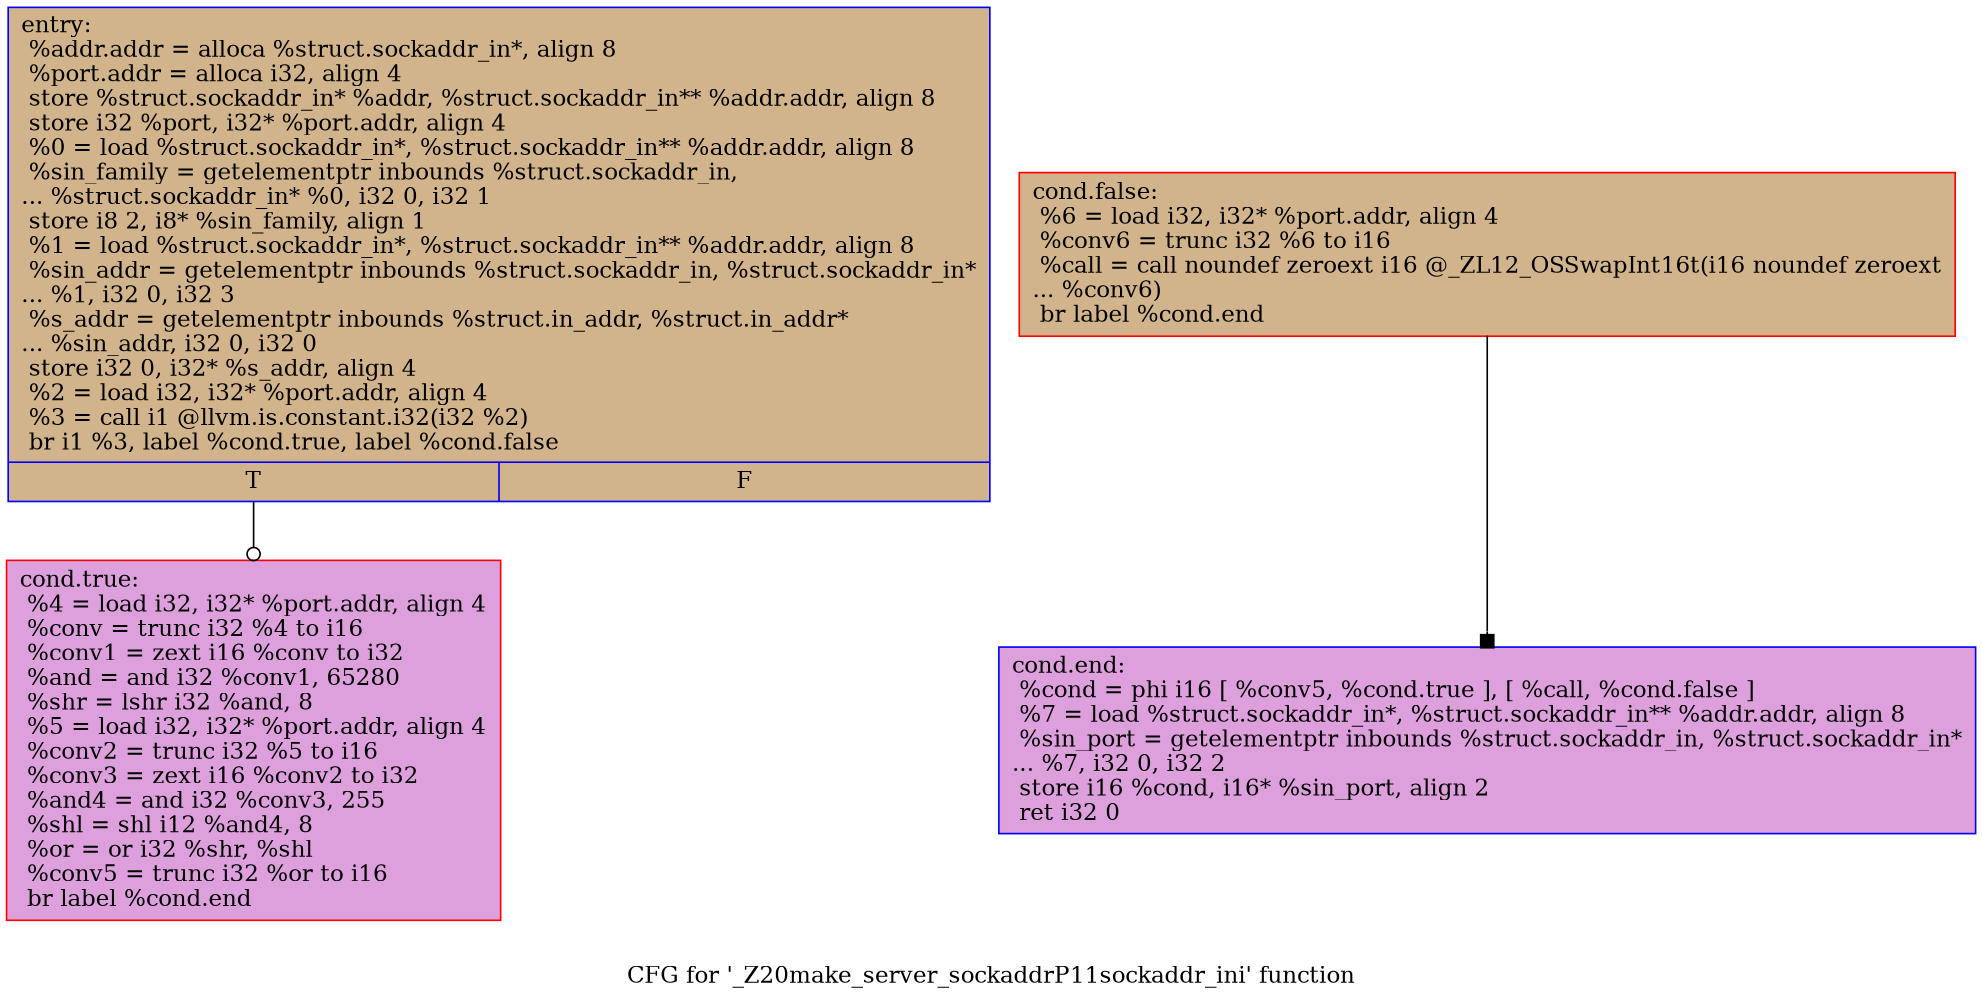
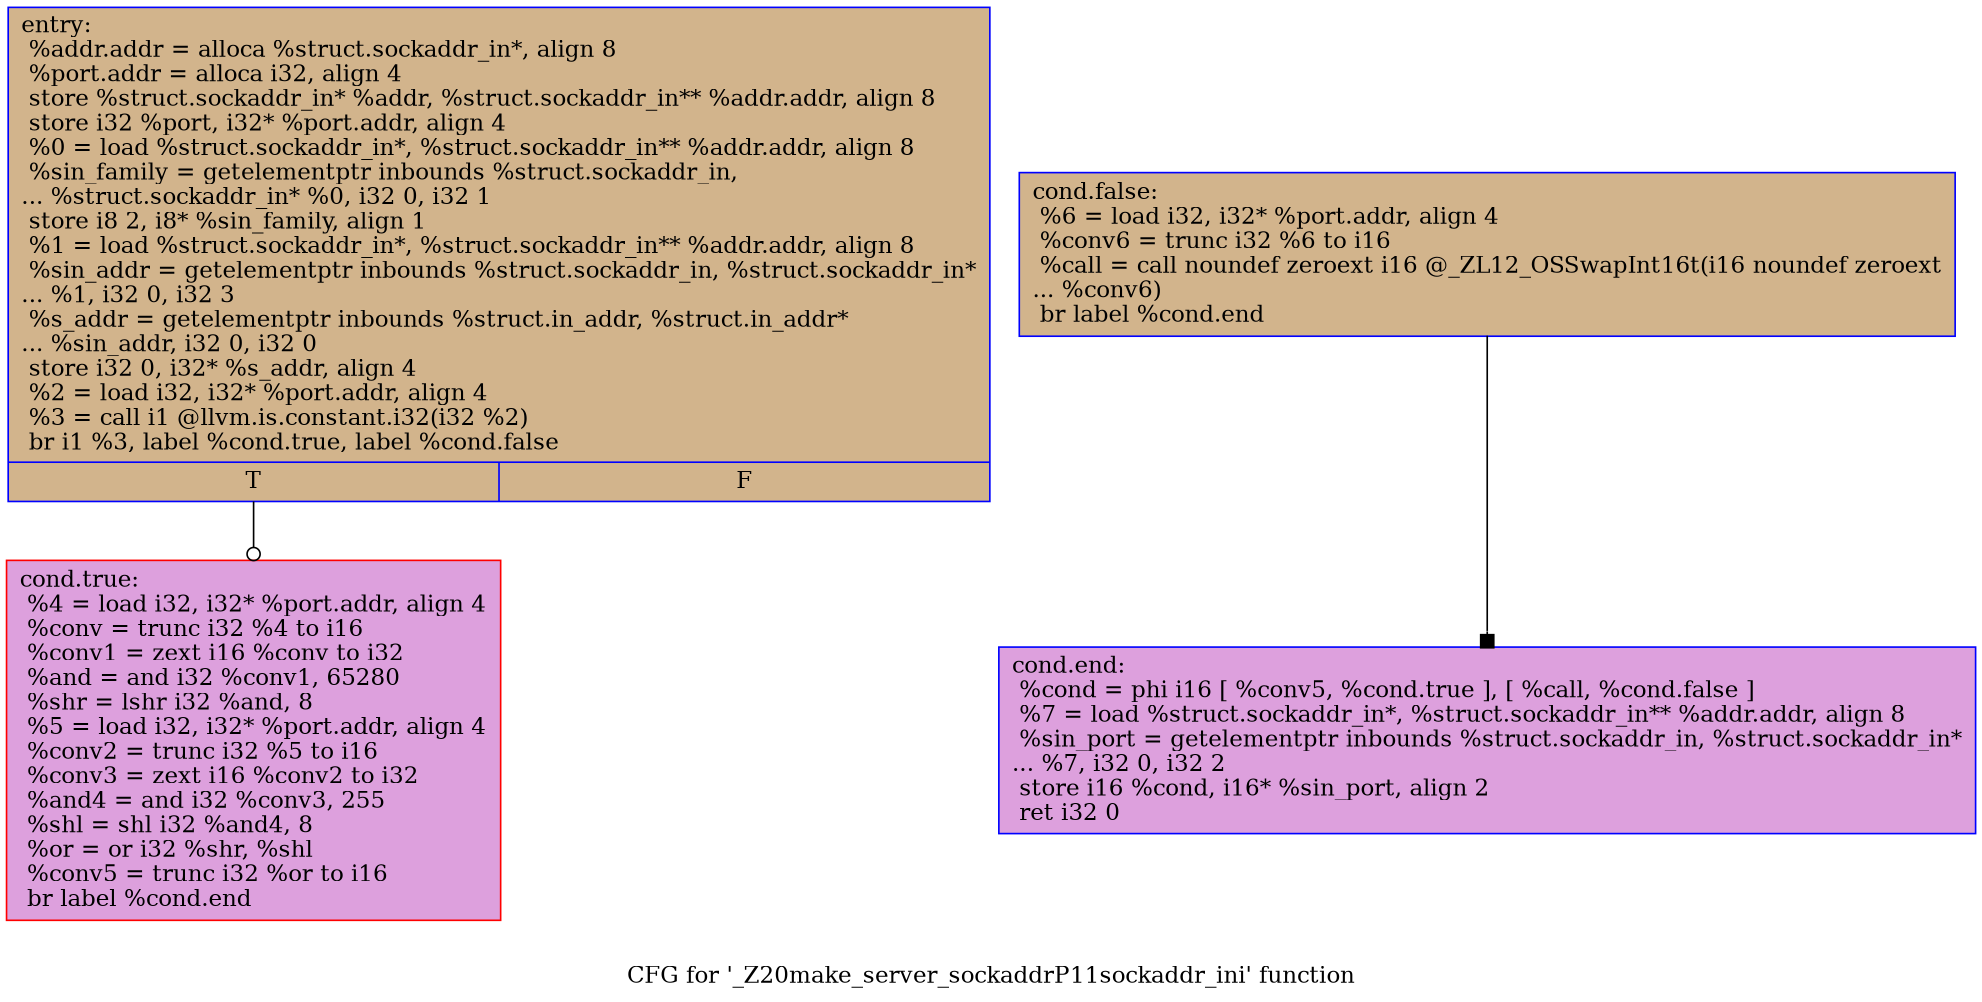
  digraph {
    label="CFG for '_Z20make_server_sockaddrP11sockaddr_ini' function"
    node [color=blue fillcolor=tan shape=record style=filled]
    n1 [label="{entry:\l  %addr.addr = alloca %struct.sockaddr_in*, align 8\l  %port.addr = alloca i32, align 4\l  store %struct.sockaddr_in* %addr, %struct.sockaddr_in** %addr.addr, align 8\l  store i32 %port, i32* %port.addr, align 4\l  %0 = load %struct.sockaddr_in*, %struct.sockaddr_in** %addr.addr, align 8\l  %sin_family = getelementptr inbounds %struct.sockaddr_in,\l... %struct.sockaddr_in* %0, i32 0, i32 1\l  store i8 2, i8* %sin_family, align 1\l  %1 = load %struct.sockaddr_in*, %struct.sockaddr_in** %addr.addr, align 8\l  %sin_addr = getelementptr inbounds %struct.sockaddr_in, %struct.sockaddr_in*\l... %1, i32 0, i32 3\l  %s_addr = getelementptr inbounds %struct.in_addr, %struct.in_addr*\l... %sin_addr, i32 0, i32 0\l  store i32 0, i32* %s_addr, align 4\l  %2 = load i32, i32* %port.addr, align 4\l  %3 = call i1 @llvm.is.constant.i32(i32 %2)\l  br i1 %3, label %cond.true, label %cond.false\l|{<s0>T|<s1>F}}"]
-   n2 [color=red fillcolor=plum label="{cond.true:                                        \l  %4 = load i32, i32* %port.addr, align 4\l  %conv = trunc i32 %4 to i16\l  %conv1 = zext i16 %conv to i32\l  %and = and i32 %conv1, 65280\l  %shr = lshr i32 %and, 8\l  %5 = load i32, i32* %port.addr, align 4\l  %conv2 = trunc i32 %5 to i16\l  %conv3 = zext i16 %conv2 to i32\l  %and4 = and i32 %conv3, 255\l  %shl = shl i12 %and4, 8\l  %or = or i32 %shr, %shl\l  %conv5 = trunc i32 %or to i16\l  br label %cond.end\l}"]
-   n3 [color=red label="{cond.false:                                       \l  %6 = load i32, i32* %port.addr, align 4\l  %conv6 = trunc i32 %6 to i16\l  %call = call noundef zeroext i16 @_ZL12_OSSwapInt16t(i16 noundef zeroext\l... %conv6)\l  br label %cond.end\l}"]
+   n2 [color=red fillcolor=plum label="{cond.true:                                        \l  %4 = load i32, i32* %port.addr, align 4\l  %conv = trunc i32 %4 to i16\l  %conv1 = zext i16 %conv to i32\l  %and = and i32 %conv1, 65280\l  %shr = lshr i32 %and, 8\l  %5 = load i32, i32* %port.addr, align 4\l  %conv2 = trunc i32 %5 to i16\l  %conv3 = zext i16 %conv2 to i32\l  %and4 = and i32 %conv3, 255\l  %shl = shl i32 %and4, 8\l  %or = or i32 %shr, %shl\l  %conv5 = trunc i32 %or to i16\l  br label %cond.end\l}"]
+   n3 [label="{cond.false:                                       \l  %6 = load i32, i32* %port.addr, align 4\l  %conv6 = trunc i32 %6 to i16\l  %call = call noundef zeroext i16 @_ZL12_OSSwapInt16t(i16 noundef zeroext\l... %conv6)\l  br label %cond.end\l}"]
    n4 [fillcolor=plum label="{cond.end:                                         \l  %cond = phi i16 [ %conv5, %cond.true ], [ %call, %cond.false ]\l  %7 = load %struct.sockaddr_in*, %struct.sockaddr_in** %addr.addr, align 8\l  %sin_port = getelementptr inbounds %struct.sockaddr_in, %struct.sockaddr_in*\l... %7, i32 0, i32 2\l  store i16 %cond, i16* %sin_port, align 2\l  ret i32 0\l}"]
    n1 -> n2 [arrowhead=odot tailport=s0]
    n3 -> n4 [arrowhead=box]
  }
